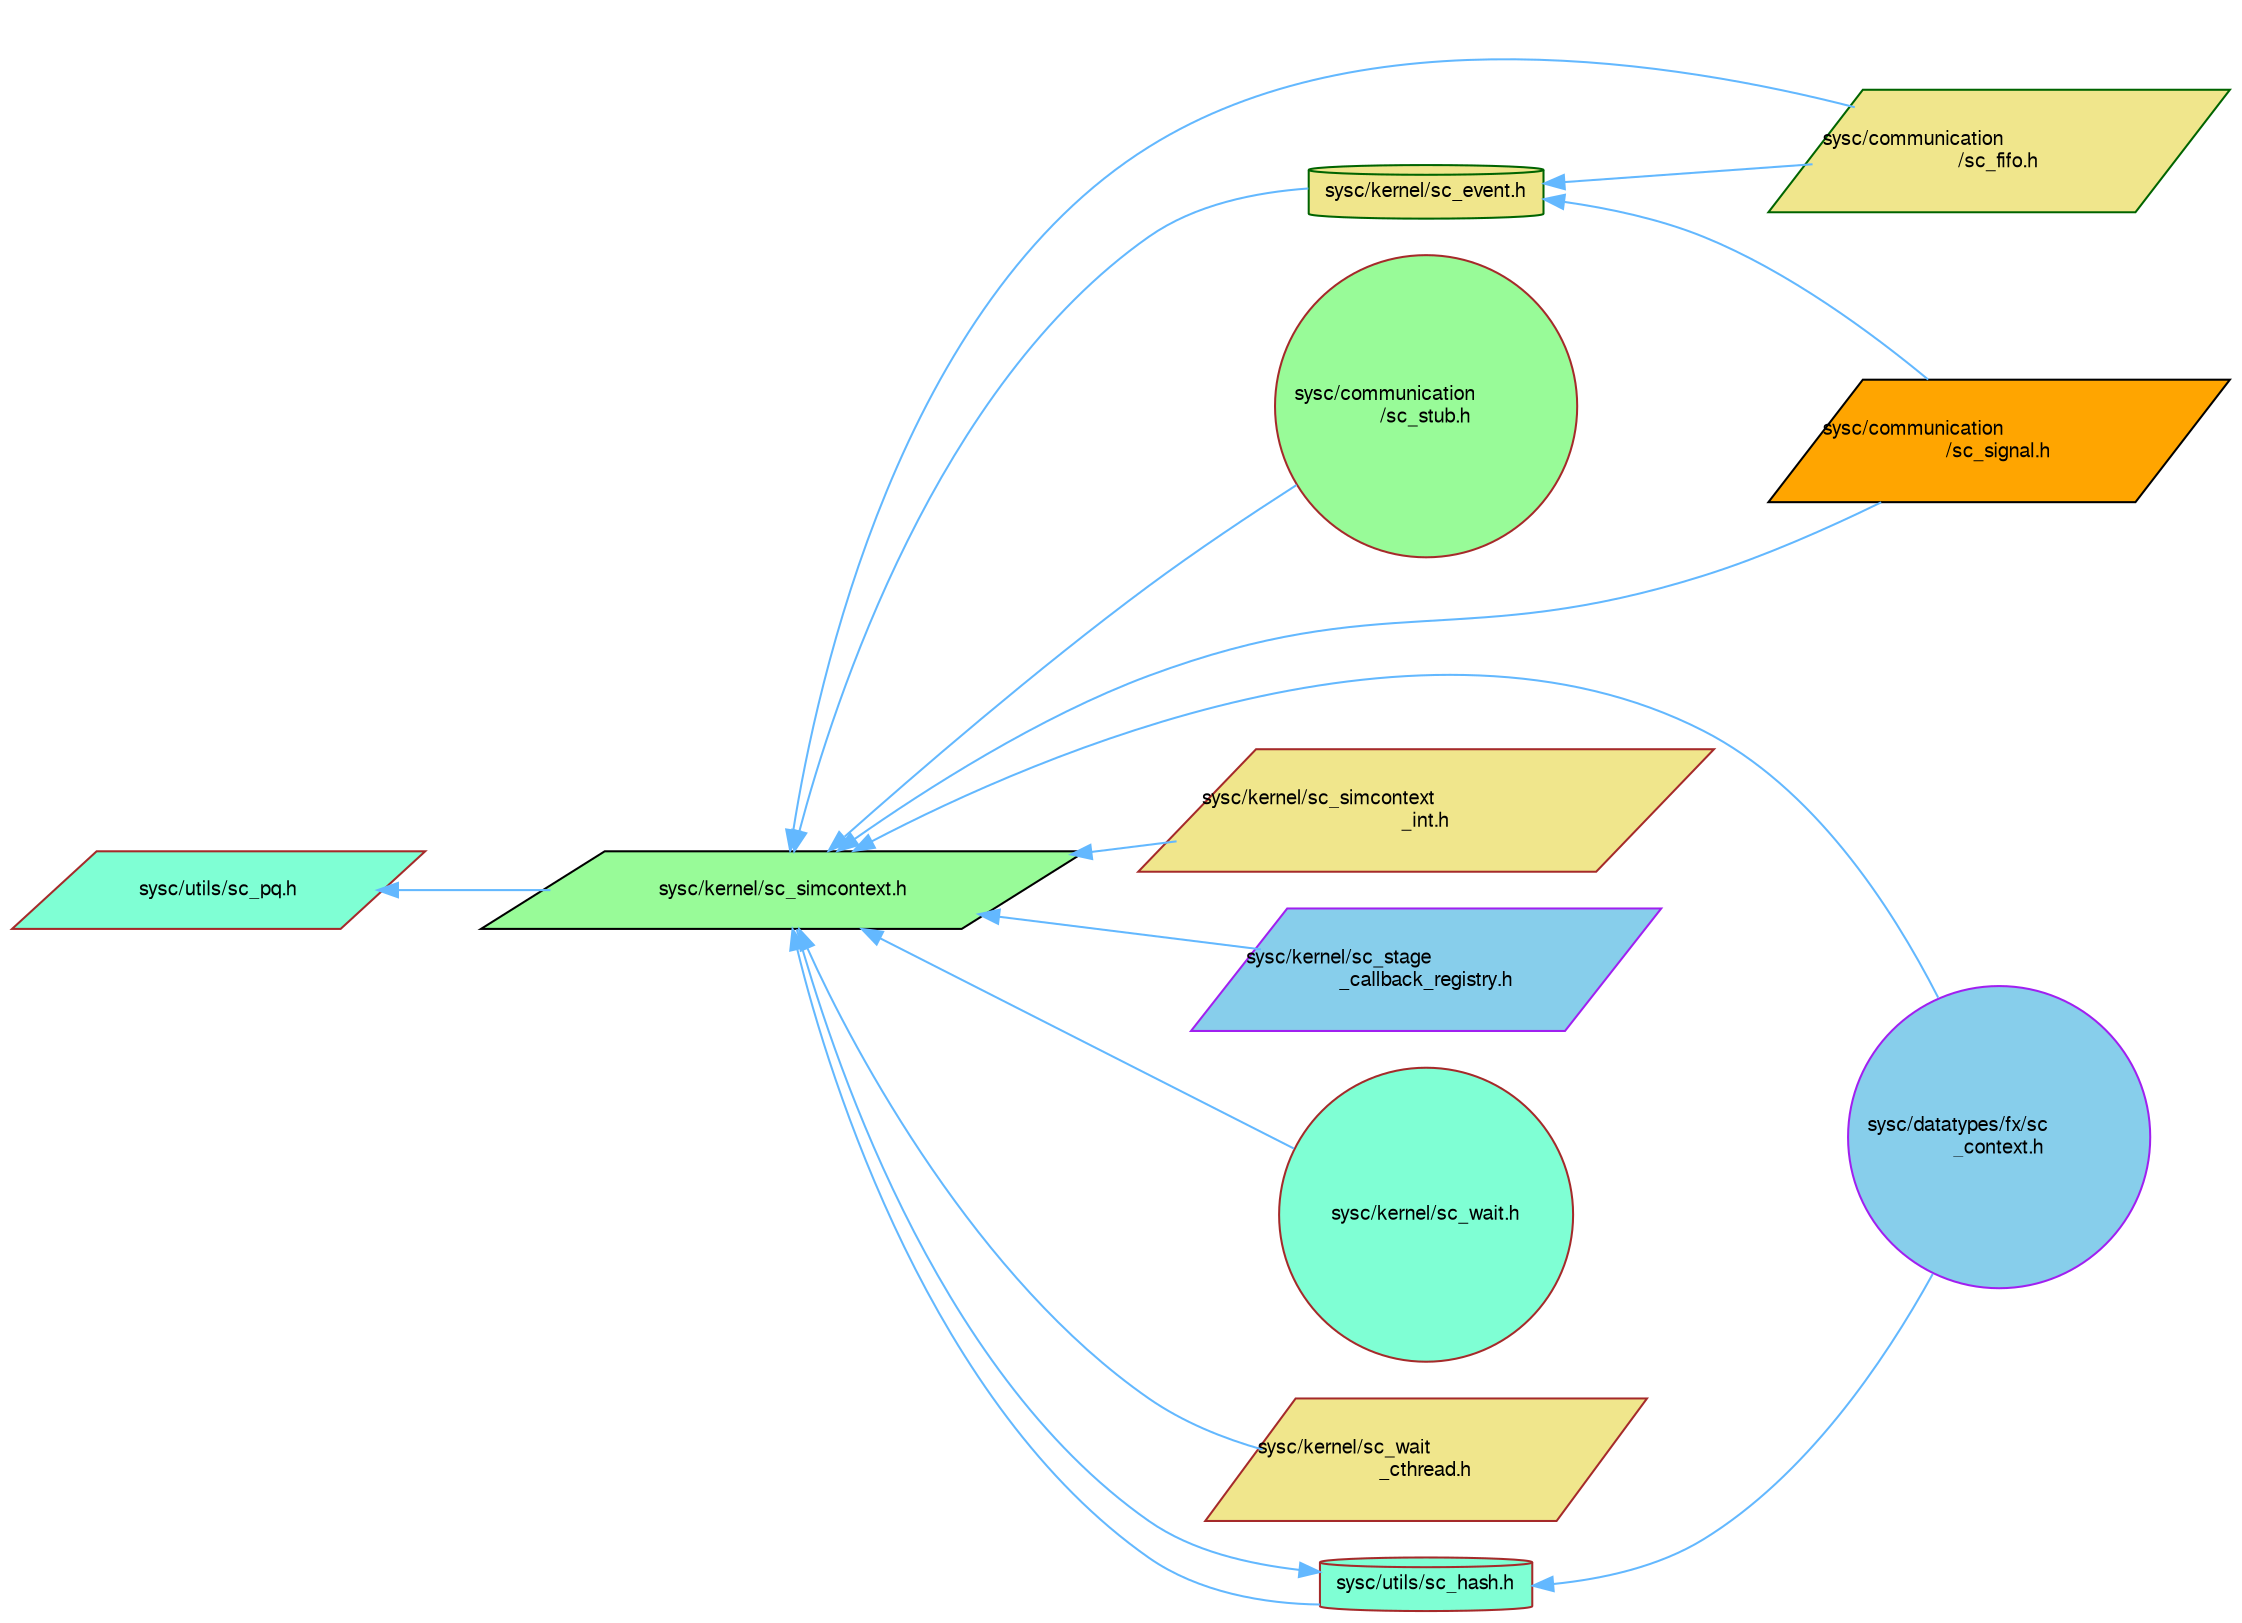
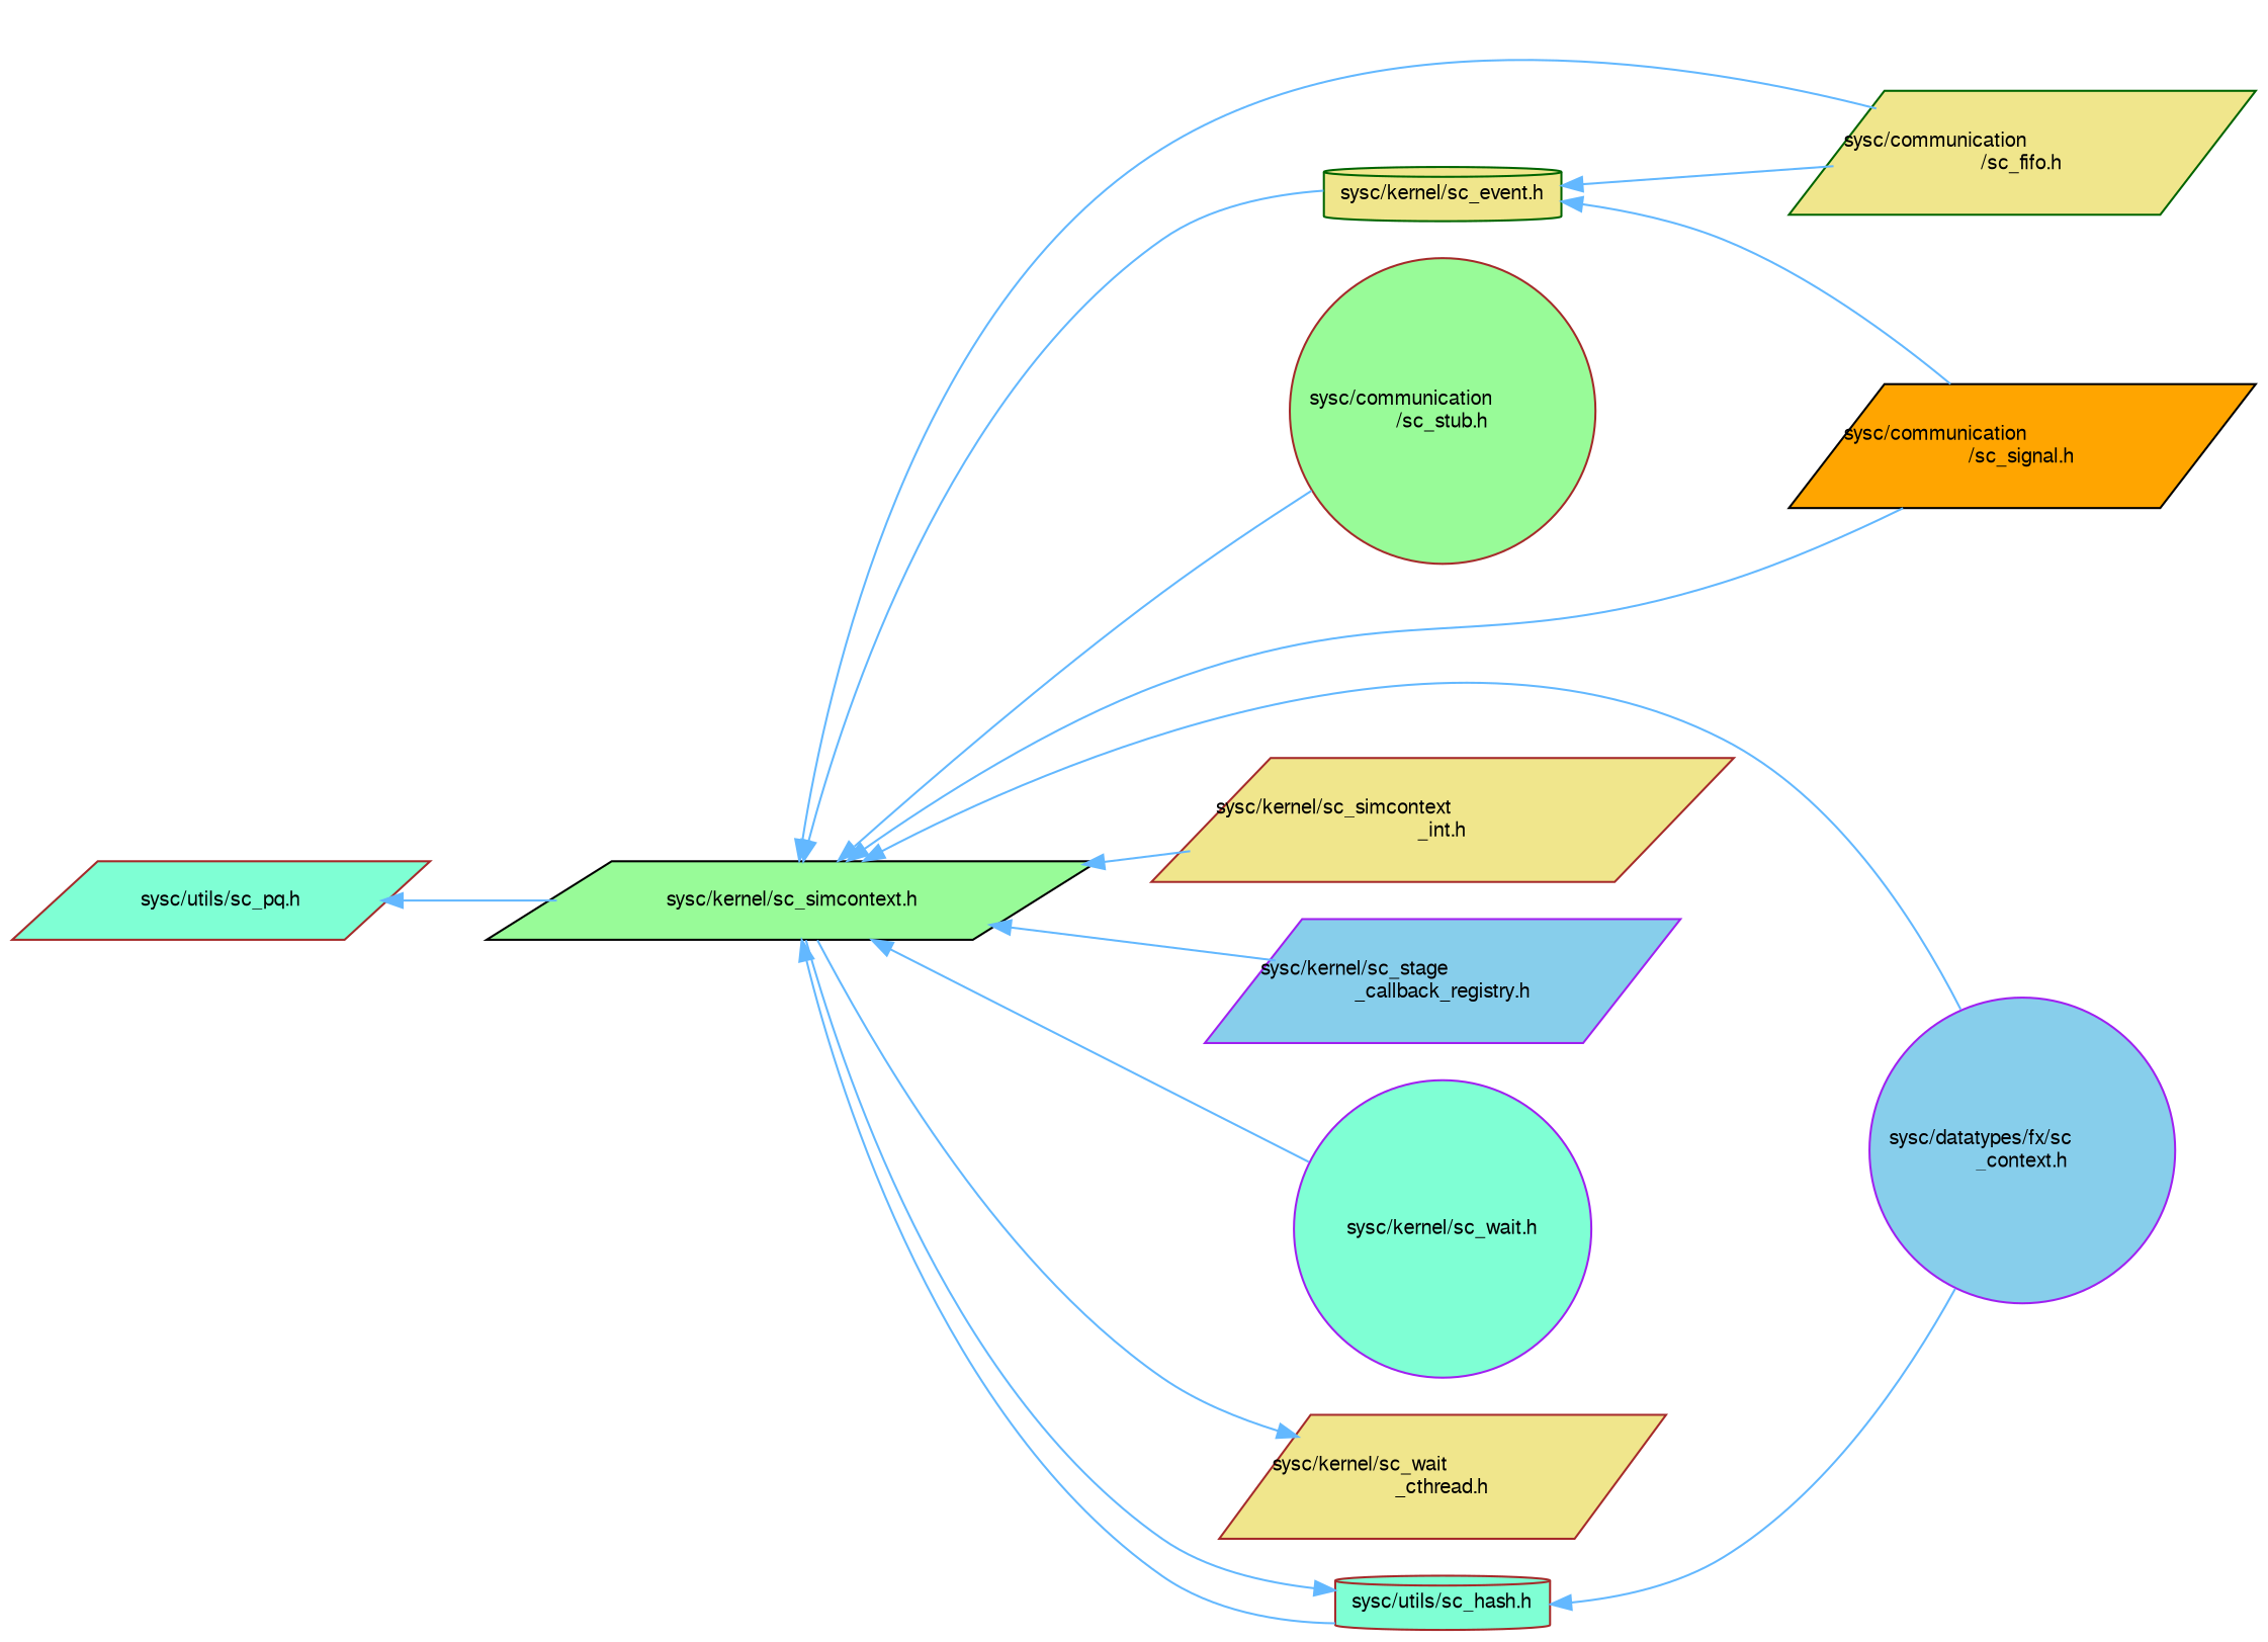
  digraph {
    rankdir=LR
    node [color=brown fillcolor=khaki fontname=FreeSans fontsize=10 shape=parallelogram style=filled]
    edge [color=steelblue1 dir=back fontname=FreeSans fontsize=10 labelfontname=FreeSans labelfontsize=10 style=solid]
    n1 [fillcolor=aquamarine fontcolor=black height=0.2 label="sysc/utils/sc_pq.h" width=0.4]
    n2 [color=black fillcolor=palegreen height=0.2 label="sysc/kernel/sc_simcontext.h" width=0.4]
    n3 [color=darkgreen height=0.2 label="sysc/communication\l/sc_fifo.h" width=0.4]
    n4 [color=black fillcolor=orange height=0.2 label="sysc/communication\l/sc_signal.h" width=0.4]
    n5 [fillcolor=palegreen height=0.2 label="sysc/communication\l/sc_stub.h" shape=circle width=0.4]
    n6 [color=purple fillcolor=skyblue height=0.2 label="sysc/datatypes/fx/sc\l_context.h" shape=circle width=0.4]
    n7 [color=darkgreen height=0.2 label="sysc/kernel/sc_event.h" shape=cylinder width=0.4]
    n8 [height=0.2 label="sysc/kernel/sc_simcontext\l_int.h" width=0.4]
    n9 [color=purple fillcolor=skyblue height=0.2 label="sysc/kernel/sc_stage\l_callback_registry.h" width=0.4]
-   n10 [fillcolor=aquamarine height=0.2 label="sysc/kernel/sc_wait.h" shape=circle width=0.4]
+   n10 [color=purple fillcolor=aquamarine height=0.2 label="sysc/kernel/sc_wait.h" shape=circle width=0.4]
    n11 [height=0.2 label="sysc/kernel/sc_wait\l_cthread.h" width=0.4]
    n12 [fillcolor=aquamarine height=0.2 label="sysc/utils/sc_hash.h" shape=cylinder width=0.4]
    n1 -> n2
    n2 -> n3
    n2 -> n4
    n2 -> n5
    n2 -> n6
    n2 -> n7
    n2 -> n8
    n2 -> n9
    n2 -> n10
-   n2 -> n11
+   n11 -> n2
    n2 -> n12
    n7 -> n3
    n7 -> n4
    n12 -> n2
    n12 -> n6
  }
